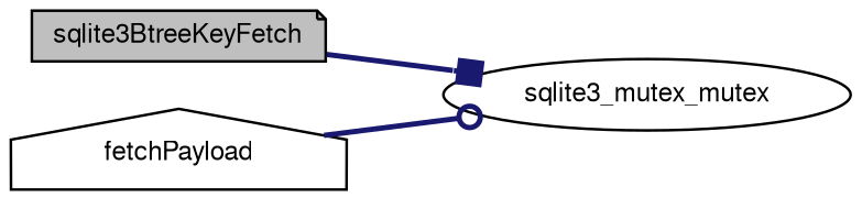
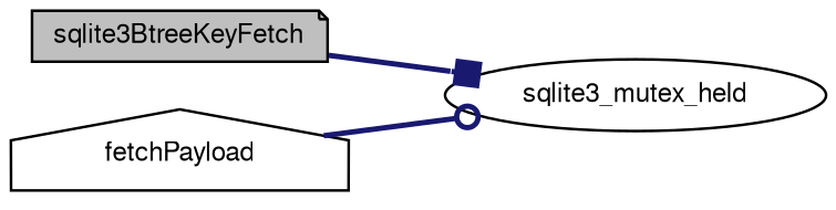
  digraph {
    rankdir=LR
    node [color=black fillcolor=white fontname=FreeSans fontsize=10 style=filled]
    edge [color=midnightblue fontname=FreeSans fontsize=10 labelfontname=FreeSans labelfontsize=10 style=bold]
    n1 [fillcolor=grey75 fontcolor=black height=0.2 label=sqlite3BtreeKeyFetch shape=note width=0.4]
-   n2 [height=0.2 label=sqlite3_mutex_mutex shape=ellipse width=0.4]
+   n2 [height=0.2 label=sqlite3_mutex_held shape=ellipse width=0.4]
    n3 [height=0.2 label=fetchPayload shape=house width=0.4]
    n1 -> n2 [arrowhead=box]
    n3 -> n2 [arrowhead=odot]
  }
